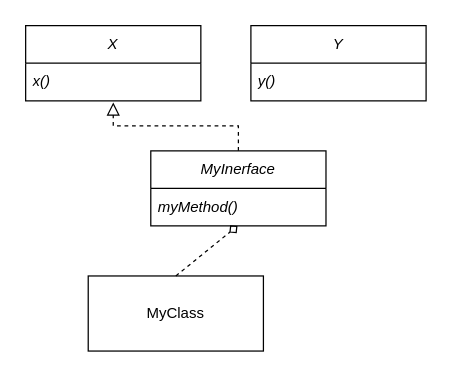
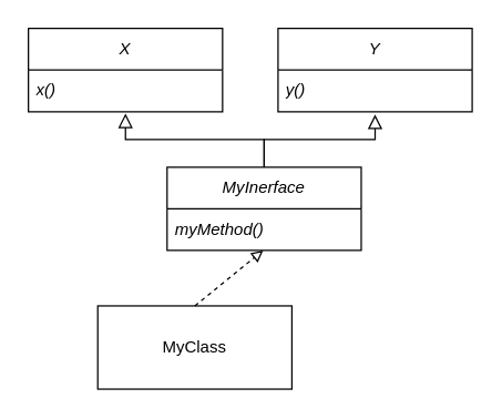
  <mxCell id="0" />
  <mxCell id="1" parent="0" />
  <mxCell id="2" value="&lt;i&gt;X&lt;/i&gt;" style="swimlane;fontStyle=0;childLayout=stackLayout;horizontal=1;startSize=30;horizontalStack=0;resizeParent=1;resizeParentMax=0;resizeLast=0;collapsible=1;marginBottom=0;whiteSpace=wrap;html=1;" vertex="1" parent="1"><mxGeometry x="20" y="20" width="140" height="60" as="geometry" /></mxCell>
  <mxCell id="3" value="&lt;i&gt;x()&lt;/i&gt;" style="text;strokeColor=none;fillColor=none;align=left;verticalAlign=middle;spacingLeft=4;spacingRight=4;overflow=hidden;points=[[0,0.5],[1,0.5]];portConstraint=eastwest;rotatable=0;whiteSpace=wrap;html=1;" vertex="1" parent="2"><mxGeometry y="30" width="140" height="30" as="geometry" /></mxCell>
  <mxCell id="4" value="&lt;i&gt;Y&lt;/i&gt;" style="swimlane;fontStyle=0;childLayout=stackLayout;horizontal=1;startSize=30;horizontalStack=0;resizeParent=1;resizeParentMax=0;resizeLast=0;collapsible=1;marginBottom=0;whiteSpace=wrap;html=1;" vertex="1" parent="1"><mxGeometry x="200" y="20" width="140" height="60" as="geometry" /></mxCell>
  <mxCell id="5" value="&lt;i&gt;y()&lt;/i&gt;" style="text;strokeColor=none;fillColor=none;align=left;verticalAlign=middle;spacingLeft=4;spacingRight=4;overflow=hidden;points=[[0,0.5],[1,0.5]];portConstraint=eastwest;rotatable=0;whiteSpace=wrap;html=1;" vertex="1" parent="4"><mxGeometry y="30" width="140" height="30" as="geometry" /></mxCell>
  <mxCell id="6" value="&lt;i&gt;MyInerface&lt;/i&gt;" style="swimlane;fontStyle=0;childLayout=stackLayout;horizontal=1;startSize=30;horizontalStack=0;resizeParent=1;resizeParentMax=0;resizeLast=0;collapsible=1;marginBottom=0;whiteSpace=wrap;html=1;" vertex="1" parent="1"><mxGeometry x="120" y="120" width="140" height="60" as="geometry" /></mxCell>
  <mxCell id="7" value="&lt;i&gt;myMethod()&lt;/i&gt;" style="text;strokeColor=none;fillColor=none;align=left;verticalAlign=middle;spacingLeft=4;spacingRight=4;overflow=hidden;points=[[0,0.5],[1,0.5]];portConstraint=eastwest;rotatable=0;whiteSpace=wrap;html=1;" vertex="1" parent="6"><mxGeometry y="30" width="140" height="30" as="geometry" /></mxCell>
  <mxCell id="8" value="MyClass" style="rounded=0;whiteSpace=wrap;html=1;" vertex="1" parent="1"><mxGeometry x="70" y="220" width="140" height="60" as="geometry" /></mxCell>
- <mxCell id="9" value="" style="edgeStyle=elbowEdgeStyle;elbow=vertical;endArrow=block;html=1;curved=0;rounded=0;endSize=8;startSize=8;entryX=0.5;entryY=1.044;entryDx=0;entryDy=0;entryPerimeter=0;exitX=0.5;exitY=0;exitDx=0;exitDy=0;endFill=0;dashed=1;" edge="1" parent="1" source="6" target="3"><mxGeometry width="50" height="50" relative="1" as="geometry"><mxPoint x="310" y="420" as="sourcePoint" /><mxPoint x="360" y="370" as="targetPoint" /><Array as="points"><mxPoint x="150" y="100" /></Array></mxGeometry></mxCell>
- <mxCell id="11" value="" style="endArrow=diamond;html=1;rounded=0;entryX=0.495;entryY=1;entryDx=0;entryDy=0;entryPerimeter=0;exitX=0.5;exitY=0;exitDx=0;exitDy=0;dashed=1;endFill=0;" edge="1" parent="1" source="8" target="7"><mxGeometry width="50" height="50" relative="1" as="geometry"><mxPoint x="310" y="420" as="sourcePoint" /><mxPoint x="360" y="370" as="targetPoint" /></mxGeometry></mxCell>
+ <mxCell id="9" value="" style="edgeStyle=elbowEdgeStyle;elbow=vertical;endArrow=block;html=1;curved=0;rounded=0;endSize=8;startSize=8;entryX=0.5;entryY=1.044;entryDx=0;entryDy=0;entryPerimeter=0;exitX=0.5;exitY=0;exitDx=0;exitDy=0;endFill=0;" edge="1" parent="1" source="6" target="3"><mxGeometry width="50" height="50" relative="1" as="geometry"><mxPoint x="310" y="420" as="sourcePoint" /><mxPoint x="360" y="370" as="targetPoint" /><Array as="points"><mxPoint x="150" y="100" /></Array></mxGeometry></mxCell>
+ <mxCell id="10" value="" style="edgeStyle=elbowEdgeStyle;elbow=vertical;endArrow=block;html=1;curved=0;rounded=0;endSize=8;startSize=8;entryX=0.5;entryY=1.067;entryDx=0;entryDy=0;entryPerimeter=0;exitX=0.5;exitY=0;exitDx=0;exitDy=0;endFill=0;" edge="1" parent="1" source="6" target="5"><mxGeometry width="50" height="50" relative="1" as="geometry"><mxPoint x="200" y="130" as="sourcePoint" /><mxPoint x="100" y="91" as="targetPoint" /><Array as="points"><mxPoint x="230" y="100" /></Array></mxGeometry></mxCell>
+ <mxCell id="11" value="" style="endArrow=block;html=1;rounded=0;entryX=0.495;entryY=1;entryDx=0;entryDy=0;entryPerimeter=0;exitX=0.5;exitY=0;exitDx=0;exitDy=0;dashed=1;endFill=0;" edge="1" parent="1" source="8" target="7"><mxGeometry width="50" height="50" relative="1" as="geometry"><mxPoint x="310" y="420" as="sourcePoint" /><mxPoint x="360" y="370" as="targetPoint" /></mxGeometry></mxCell>
